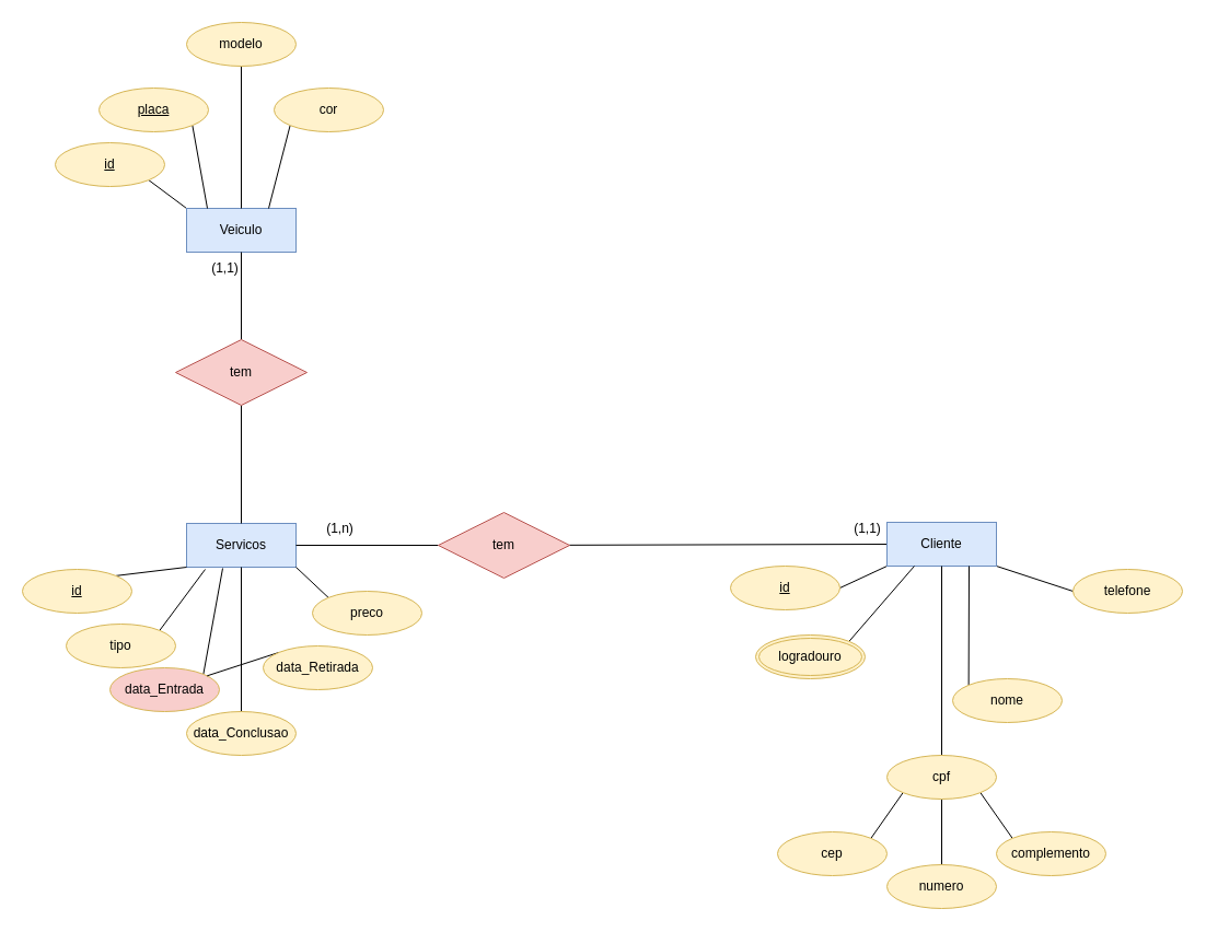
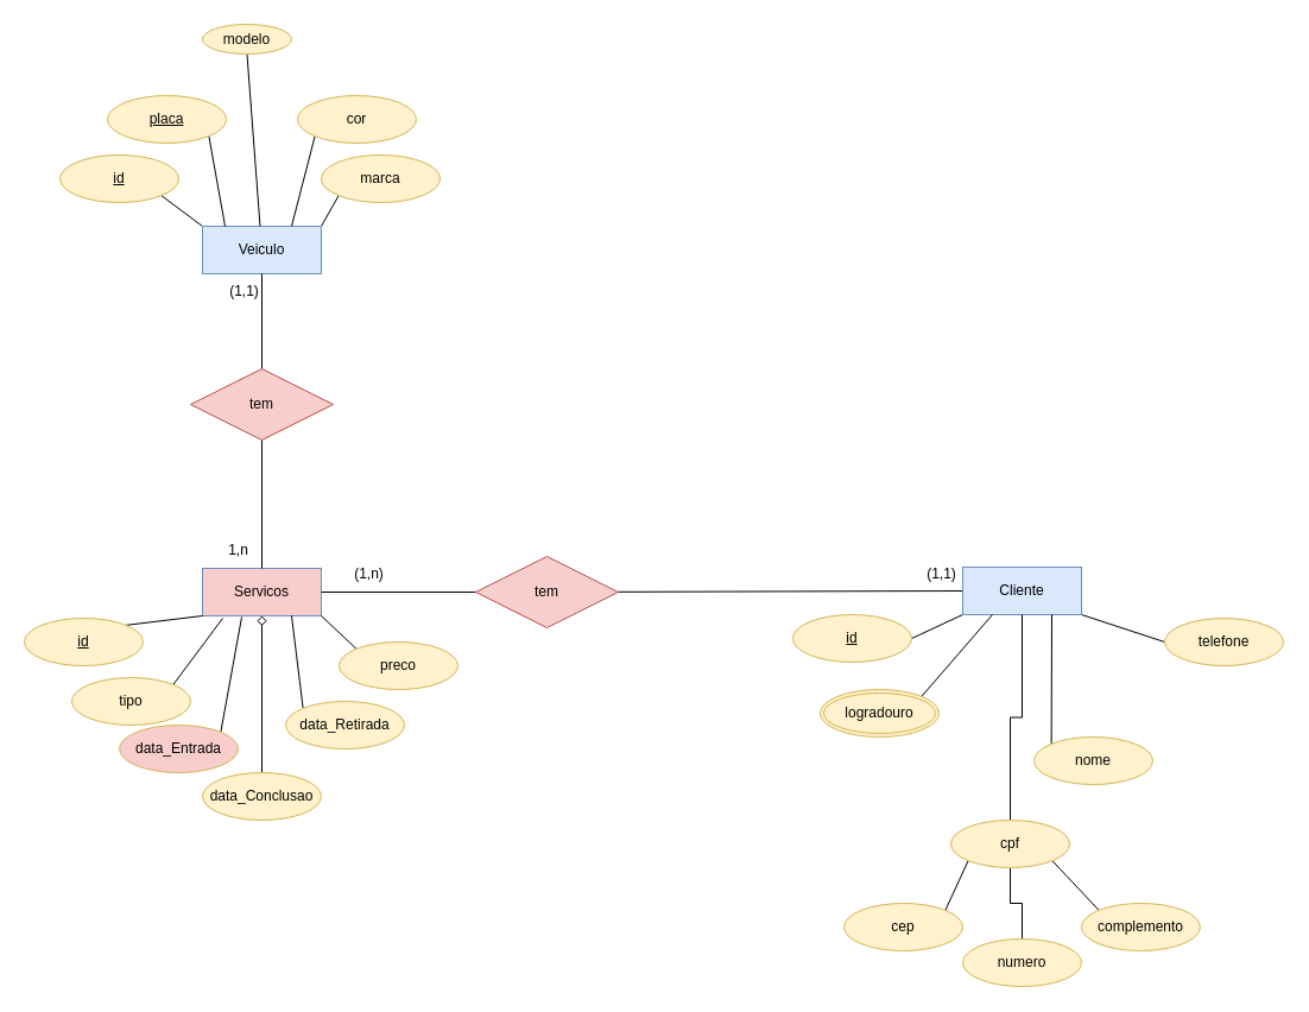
  <mxCell id="0" />
  <mxCell id="1" parent="0" />
- <mxCell id="2" value="Servicos" style="whiteSpace=wrap;html=1;align=center;fillColor=#dae8fc;strokeColor=#6c8ebf;" parent="1" vertex="1"><mxGeometry x="170" y="478" width="100" height="40" as="geometry" /></mxCell>
+ <mxCell id="2" value="Servicos" style="whiteSpace=wrap;html=1;align=center;fillColor=#f8cecc;strokeColor=#6c8ebf;" parent="1" vertex="1"><mxGeometry x="170" y="478" width="100" height="40" as="geometry" /></mxCell>
  <mxCell id="3" style="rounded=0;orthogonalLoop=1;jettySize=auto;html=1;exitX=1;exitY=0;exitDx=0;exitDy=0;entryX=0;entryY=1;entryDx=0;entryDy=0;endArrow=none;endFill=0;" parent="1" source="4" target="2" edge="1"><mxGeometry relative="1" as="geometry" /></mxCell>
  <mxCell id="4" value="id&lt;br&gt;" style="ellipse;whiteSpace=wrap;html=1;align=center;fontStyle=4;fillColor=#fff2cc;strokeColor=#d6b656;" parent="1" vertex="1"><mxGeometry x="20" y="520" width="100" height="40" as="geometry" /></mxCell>
  <mxCell id="5" style="rounded=0;orthogonalLoop=1;jettySize=auto;html=1;exitX=0;exitY=0.5;exitDx=0;exitDy=0;endArrow=none;endFill=0;" parent="1" source="9" target="25" edge="1"><mxGeometry relative="1" as="geometry" /></mxCell>
  <mxCell id="6" style="rounded=0;orthogonalLoop=1;jettySize=auto;html=1;exitX=1;exitY=1;exitDx=0;exitDy=0;entryX=0;entryY=0.5;entryDx=0;entryDy=0;strokeColor=none;endArrow=none;endFill=0;" edge="1" parent="1" source="9" target="23"><mxGeometry relative="1" as="geometry" /></mxCell>
  <mxCell id="7" style="rounded=0;orthogonalLoop=1;jettySize=auto;html=1;exitX=1;exitY=1;exitDx=0;exitDy=0;entryX=0;entryY=0.5;entryDx=0;entryDy=0;endArrow=none;endFill=0;" edge="1" parent="1" source="9" target="23"><mxGeometry relative="1" as="geometry" /></mxCell>
  <mxCell id="8" style="rounded=0;orthogonalLoop=1;jettySize=auto;html=1;exitX=0;exitY=1;exitDx=0;exitDy=0;entryX=1;entryY=0.5;entryDx=0;entryDy=0;endArrow=none;endFill=0;" edge="1" parent="1" source="9" target="10"><mxGeometry relative="1" as="geometry" /></mxCell>
  <mxCell id="9" value="Cliente" style="whiteSpace=wrap;html=1;align=center;fillColor=#dae8fc;strokeColor=#6c8ebf;" parent="1" vertex="1"><mxGeometry x="810" y="477" width="100" height="40" as="geometry" /></mxCell>
  <mxCell id="10" value="id" style="ellipse;whiteSpace=wrap;html=1;align=center;fontStyle=4;fillColor=#fff2cc;strokeColor=#d6b656;" parent="1" vertex="1"><mxGeometry x="667" y="517" width="100" height="40" as="geometry" /></mxCell>
  <mxCell id="11" style="rounded=0;orthogonalLoop=1;jettySize=auto;html=1;exitX=1;exitY=0;exitDx=0;exitDy=0;entryX=0.25;entryY=1;entryDx=0;entryDy=0;endArrow=none;endFill=0;" parent="1" source="12" target="9" edge="1"><mxGeometry relative="1" as="geometry" /></mxCell>
  <mxCell id="12" value="logradouro" style="ellipse;shape=doubleEllipse;margin=3;whiteSpace=wrap;html=1;align=center;fillColor=#fff2cc;strokeColor=#d6b656;" parent="1" vertex="1"><mxGeometry x="690" y="580" width="100" height="40" as="geometry" /></mxCell>
  <mxCell id="13" style="rounded=0;orthogonalLoop=1;jettySize=auto;html=1;exitX=1;exitY=0;exitDx=0;exitDy=0;entryX=0;entryY=1;entryDx=0;entryDy=0;endArrow=none;endFill=0;" parent="1" source="14" target="20" edge="1"><mxGeometry relative="1" as="geometry" /></mxCell>
  <mxCell id="14" value="cep" style="ellipse;whiteSpace=wrap;html=1;align=center;fillColor=#fff2cc;strokeColor=#d6b656;" parent="1" vertex="1"><mxGeometry x="710" y="760" width="100" height="40" as="geometry" /></mxCell>
  <mxCell id="15" style="edgeStyle=orthogonalEdgeStyle;rounded=0;orthogonalLoop=1;jettySize=auto;html=1;exitX=0.5;exitY=0;exitDx=0;exitDy=0;entryX=0.5;entryY=1;entryDx=0;entryDy=0;endArrow=none;endFill=0;" parent="1" source="16" target="20" edge="1"><mxGeometry relative="1" as="geometry" /></mxCell>
  <mxCell id="16" value="numero" style="ellipse;whiteSpace=wrap;html=1;align=center;fillColor=#fff2cc;strokeColor=#d6b656;" parent="1" vertex="1"><mxGeometry x="810" y="790" width="100" height="40" as="geometry" /></mxCell>
  <mxCell id="17" style="rounded=0;orthogonalLoop=1;jettySize=auto;html=1;exitX=0;exitY=0;exitDx=0;exitDy=0;entryX=1;entryY=1;entryDx=0;entryDy=0;endArrow=none;endFill=0;" parent="1" source="18" target="20" edge="1"><mxGeometry relative="1" as="geometry" /></mxCell>
  <mxCell id="18" value="complemento" style="ellipse;whiteSpace=wrap;html=1;align=center;fillColor=#fff2cc;strokeColor=#d6b656;" parent="1" vertex="1"><mxGeometry x="910" y="760" width="100" height="40" as="geometry" /></mxCell>
  <mxCell id="19" style="edgeStyle=orthogonalEdgeStyle;rounded=0;orthogonalLoop=1;jettySize=auto;html=1;exitX=0.5;exitY=0;exitDx=0;exitDy=0;entryX=0.5;entryY=1;entryDx=0;entryDy=0;endArrow=none;endFill=0;" parent="1" source="20" target="9" edge="1"><mxGeometry relative="1" as="geometry" /></mxCell>
- <mxCell id="20" value="cpf" style="ellipse;whiteSpace=wrap;html=1;align=center;fillColor=#fff2cc;strokeColor=#d6b656;" parent="1" vertex="1"><mxGeometry x="810" y="690" width="100" height="40" as="geometry" /></mxCell>
+ <mxCell id="20" value="cpf" style="ellipse;whiteSpace=wrap;html=1;align=center;fillColor=#fff2cc;strokeColor=#d6b656;" parent="1" vertex="1"><mxGeometry x="800" y="690" width="100" height="40" as="geometry" /></mxCell>
  <mxCell id="21" style="rounded=0;orthogonalLoop=1;jettySize=auto;html=1;exitX=0;exitY=0;exitDx=0;exitDy=0;entryX=0.75;entryY=1;entryDx=0;entryDy=0;endArrow=none;endFill=0;" parent="1" source="22" target="9" edge="1"><mxGeometry relative="1" as="geometry" /></mxCell>
  <mxCell id="22" value="nome" style="ellipse;whiteSpace=wrap;html=1;align=center;fillColor=#fff2cc;strokeColor=#d6b656;" parent="1" vertex="1"><mxGeometry x="870" y="620" width="100" height="40" as="geometry" /></mxCell>
  <mxCell id="23" value="telefone" style="ellipse;whiteSpace=wrap;html=1;align=center;fillColor=#fff2cc;strokeColor=#d6b656;" parent="1" vertex="1"><mxGeometry x="980" y="520" width="100" height="40" as="geometry" /></mxCell>
  <mxCell id="24" style="rounded=0;orthogonalLoop=1;jettySize=auto;html=1;exitX=0;exitY=0.5;exitDx=0;exitDy=0;endArrow=none;endFill=0;" parent="1" source="25" target="2" edge="1"><mxGeometry relative="1" as="geometry" /></mxCell>
  <mxCell id="25" value="tem" style="shape=rhombus;perimeter=rhombusPerimeter;whiteSpace=wrap;html=1;align=center;fillColor=#f8cecc;strokeColor=#b85450;" parent="1" vertex="1"><mxGeometry x="400" y="468" width="120" height="60" as="geometry" /></mxCell>
  <mxCell id="26" value="(1,1)" style="text;html=1;align=center;verticalAlign=middle;resizable=0;points=[];autosize=1;strokeColor=none;fillColor=none;" parent="1" vertex="1"><mxGeometry x="767" y="468" width="50" height="30" as="geometry" /></mxCell>
  <mxCell id="27" value="(1,n)" style="text;html=1;align=center;verticalAlign=middle;resizable=0;points=[];autosize=1;strokeColor=none;fillColor=none;" parent="1" vertex="1"><mxGeometry x="285" y="468" width="50" height="30" as="geometry" /></mxCell>
  <mxCell id="28" style="rounded=0;orthogonalLoop=1;jettySize=auto;html=1;exitX=1;exitY=0;exitDx=0;exitDy=0;entryX=0.17;entryY=1.05;entryDx=0;entryDy=0;entryPerimeter=0;endArrow=none;endFill=0;" parent="1" source="29" target="2" edge="1"><mxGeometry relative="1" as="geometry" /></mxCell>
  <mxCell id="29" value="tipo" style="ellipse;whiteSpace=wrap;html=1;align=center;fillColor=#fff2cc;strokeColor=#d6b656;" parent="1" vertex="1"><mxGeometry x="60" y="570" width="100" height="40" as="geometry" /></mxCell>
  <mxCell id="30" style="rounded=0;orthogonalLoop=1;jettySize=auto;html=1;exitX=1;exitY=0;exitDx=0;exitDy=0;entryX=0.33;entryY=1.025;entryDx=0;entryDy=0;entryPerimeter=0;endArrow=none;endFill=0;" parent="1" source="31" target="2" edge="1"><mxGeometry relative="1" as="geometry" /></mxCell>
  <mxCell id="31" value="data_Entrada" style="ellipse;whiteSpace=wrap;html=1;align=center;fillColor=#f8cecc;strokeColor=#d6b656;" parent="1" vertex="1"><mxGeometry x="100" y="610" width="100" height="40" as="geometry" /></mxCell>
- <mxCell id="32" style="rounded=0;orthogonalLoop=1;jettySize=auto;html=1;exitX=0.5;exitY=0;exitDx=0;exitDy=0;entryX=0.5;entryY=1;entryDx=0;entryDy=0;endArrow=none;endFill=0;" parent="1" source="33" target="2" edge="1"><mxGeometry relative="1" as="geometry" /></mxCell>
+ <mxCell id="32" style="rounded=0;orthogonalLoop=1;jettySize=auto;html=1;exitX=0.5;exitY=0;exitDx=0;exitDy=0;entryX=0.5;entryY=1;entryDx=0;entryDy=0;endArrow=diamond;endFill=0;" parent="1" source="33" target="2" edge="1"><mxGeometry relative="1" as="geometry" /></mxCell>
  <mxCell id="33" value="data_Conclusao" style="ellipse;whiteSpace=wrap;html=1;align=center;fillColor=#fff2cc;strokeColor=#d6b656;" parent="1" vertex="1"><mxGeometry x="170" y="650" width="100" height="40" as="geometry" /></mxCell>
- <mxCell id="34" style="rounded=0;orthogonalLoop=1;jettySize=auto;html=1;exitX=0;exitY=0;exitDx=0;exitDy=0;endArrow=none;endFill=0;" parent="1" source="35" target="31" edge="1"><mxGeometry relative="1" as="geometry" /></mxCell>
+ <mxCell id="34" style="rounded=0;orthogonalLoop=1;jettySize=auto;html=1;exitX=0;exitY=0;exitDx=0;exitDy=0;entryX=0.75;entryY=1;entryDx=0;entryDy=0;endArrow=none;endFill=0;" parent="1" source="35" target="2" edge="1"><mxGeometry relative="1" as="geometry" /></mxCell>
  <mxCell id="35" value="data_Retirada" style="ellipse;whiteSpace=wrap;html=1;align=center;fillColor=#fff2cc;strokeColor=#d6b656;" parent="1" vertex="1"><mxGeometry x="240" y="590" width="100" height="40" as="geometry" /></mxCell>
  <mxCell id="36" style="rounded=0;orthogonalLoop=1;jettySize=auto;html=1;exitX=0;exitY=0;exitDx=0;exitDy=0;entryX=1;entryY=1;entryDx=0;entryDy=0;endArrow=none;endFill=0;" parent="1" source="37" target="2" edge="1"><mxGeometry relative="1" as="geometry" /></mxCell>
  <mxCell id="37" value="preco" style="ellipse;whiteSpace=wrap;html=1;align=center;fillColor=#fff2cc;strokeColor=#d6b656;" parent="1" vertex="1"><mxGeometry x="285" y="540" width="100" height="40" as="geometry" /></mxCell>
  <mxCell id="38" style="rounded=0;orthogonalLoop=1;jettySize=auto;html=1;exitX=0;exitY=0;exitDx=0;exitDy=0;entryX=1;entryY=1;entryDx=0;entryDy=0;endArrow=none;endFill=0;" parent="1" source="40" target="41" edge="1"><mxGeometry relative="1" as="geometry" /></mxCell>
+ <mxCell id="39" style="rounded=0;orthogonalLoop=1;jettySize=auto;html=1;exitX=1;exitY=0;exitDx=0;exitDy=0;entryX=0;entryY=1;entryDx=0;entryDy=0;endArrow=none;endFill=0;" parent="1" source="40" target="51" edge="1"><mxGeometry relative="1" as="geometry" /></mxCell>
  <mxCell id="40" value="Veiculo" style="whiteSpace=wrap;html=1;align=center;fillColor=#dae8fc;strokeColor=#6c8ebf;" parent="1" vertex="1"><mxGeometry x="170" y="190" width="100" height="40" as="geometry" /></mxCell>
  <mxCell id="41" value="id&lt;br&gt;" style="ellipse;whiteSpace=wrap;html=1;align=center;fontStyle=4;fillColor=#fff2cc;strokeColor=#d6b656;" parent="1" vertex="1"><mxGeometry x="50" y="130" width="100" height="40" as="geometry" /></mxCell>
  <mxCell id="42" style="rounded=0;orthogonalLoop=1;jettySize=auto;html=1;exitX=1;exitY=1;exitDx=0;exitDy=0;entryX=0.19;entryY=0;entryDx=0;entryDy=0;entryPerimeter=0;endArrow=none;endFill=0;" parent="1" source="43" target="40" edge="1"><mxGeometry relative="1" as="geometry" /></mxCell>
  <mxCell id="43" value="placa" style="ellipse;whiteSpace=wrap;html=1;align=center;fontStyle=4;fillColor=#fff2cc;strokeColor=#d6b656;" parent="1" vertex="1"><mxGeometry x="90" width="100" height="40" as="geometry" y="80" /></mxCell>
  <mxCell id="44" style="rounded=0;orthogonalLoop=1;jettySize=auto;html=1;exitX=0.5;exitY=1;exitDx=0;exitDy=0;endArrow=none;endFill=0;" parent="1" source="45" target="40" edge="1"><mxGeometry relative="1" as="geometry" /></mxCell>
- <mxCell id="45" value="modelo" style="ellipse;whiteSpace=wrap;html=1;align=center;fillColor=#fff2cc;strokeColor=#d6b656;" parent="1" vertex="1"><mxGeometry x="170" y="20" width="100" height="40" as="geometry" /></mxCell>
+ <mxCell id="45" value="modelo" style="ellipse;whiteSpace=wrap;html=1;align=center;fillColor=#fff2cc;strokeColor=#d6b656;" parent="1" vertex="1"><mxGeometry x="170" y="20" width="75" height="25" as="geometry" /></mxCell>
  <mxCell id="46" style="rounded=0;orthogonalLoop=1;jettySize=auto;html=1;exitX=0;exitY=1;exitDx=0;exitDy=0;entryX=0.75;entryY=0;entryDx=0;entryDy=0;endArrow=none;endFill=0;" parent="1" source="47" target="40" edge="1"><mxGeometry relative="1" as="geometry" /></mxCell>
  <mxCell id="47" value="cor" style="ellipse;whiteSpace=wrap;html=1;align=center;fillColor=#fff2cc;strokeColor=#d6b656;" parent="1" vertex="1"><mxGeometry x="250" width="100" height="40" as="geometry" y="80" /></mxCell>
  <mxCell id="48" style="rounded=0;orthogonalLoop=1;jettySize=auto;html=1;exitX=0.5;exitY=1;exitDx=0;exitDy=0;entryX=0.5;entryY=0;entryDx=0;entryDy=0;endArrow=none;endFill=0;" parent="1" source="50" target="2" edge="1"><mxGeometry relative="1" as="geometry" /></mxCell>
  <mxCell id="49" style="rounded=0;orthogonalLoop=1;jettySize=auto;html=1;exitX=0.5;exitY=0;exitDx=0;exitDy=0;entryX=0.5;entryY=1;entryDx=0;entryDy=0;endArrow=none;endFill=0;" parent="1" source="50" target="40" edge="1"><mxGeometry relative="1" as="geometry" /></mxCell>
  <mxCell id="50" value="tem" style="shape=rhombus;perimeter=rhombusPerimeter;whiteSpace=wrap;html=1;align=center;fillColor=#f8cecc;strokeColor=#b85450;" parent="1" vertex="1"><mxGeometry x="160" y="310" width="120" height="60" as="geometry" /></mxCell>
+ <mxCell id="51" value="marca" style="ellipse;whiteSpace=wrap;html=1;align=center;fillColor=#fff2cc;strokeColor=#d6b656;" parent="1" vertex="1"><mxGeometry x="270" y="130" width="100" height="40" as="geometry" /></mxCell>
  <mxCell id="52" value="(1,1)" style="text;html=1;align=center;verticalAlign=middle;resizable=0;points=[];autosize=1;strokeColor=none;fillColor=none;" parent="1" vertex="1"><mxGeometry x="180" y="230" width="50" height="30" as="geometry" /></mxCell>
+ <mxCell id="53" value="1,n" style="text;html=1;align=center;verticalAlign=middle;resizable=0;points=[];autosize=1;strokeColor=none;fillColor=none;" parent="1" vertex="1"><mxGeometry x="180" y="448" width="40" height="30" as="geometry" /></mxCell>
